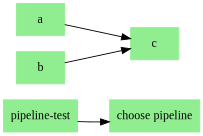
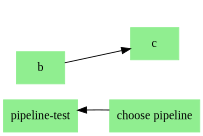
  digraph {
    fontname="Liberation Serif"
    rankdir=LR
    node [color="#90ee90" fillcolor="#90ee90" fontname="Liberation Serif" shape=box style=filled]
    edge [fontname="Liberation Serif"]
    n1 [label="pipeline-test"]
    n2 [label="choose pipeline"]
    n3 [label=c]
-   n4 [label=a]
    n5 [label=b]
-   n1 -> n2
-   n4 -> n3
+   n2 -> n1
    n5 -> n3
  }
